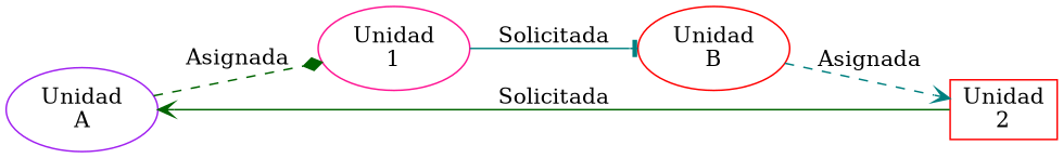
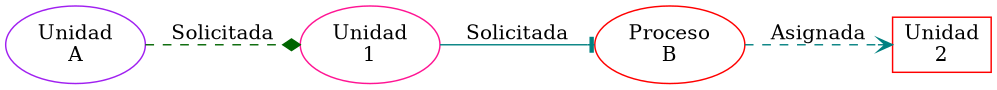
  digraph {
    rankdir=LR
    node [color=red]
    edge [arrowhead=vee color=darkgreen style=dashed]
    n1 [color=purple label="Unidad\nA"]
    n2 [color=deeppink label="Unidad\n1" shape=ellipse]
-   n3 [label="Unidad\nB"]
+   n3 [label="Proceso\nB"]
    n4 [label="Unidad\n2" shape=box]
-   n1 -> n2 [arrowhead=diamond label=Asignada]
+   n1 -> n2 [arrowhead=diamond label=Solicitada]
    n2 -> n3 [arrowhead=tee color=teal label=Solicitada style=solid]
    n3 -> n4 [color=teal label=Asignada]
-   n4 -> n1 [label=Solicitada style=solid]
  }
